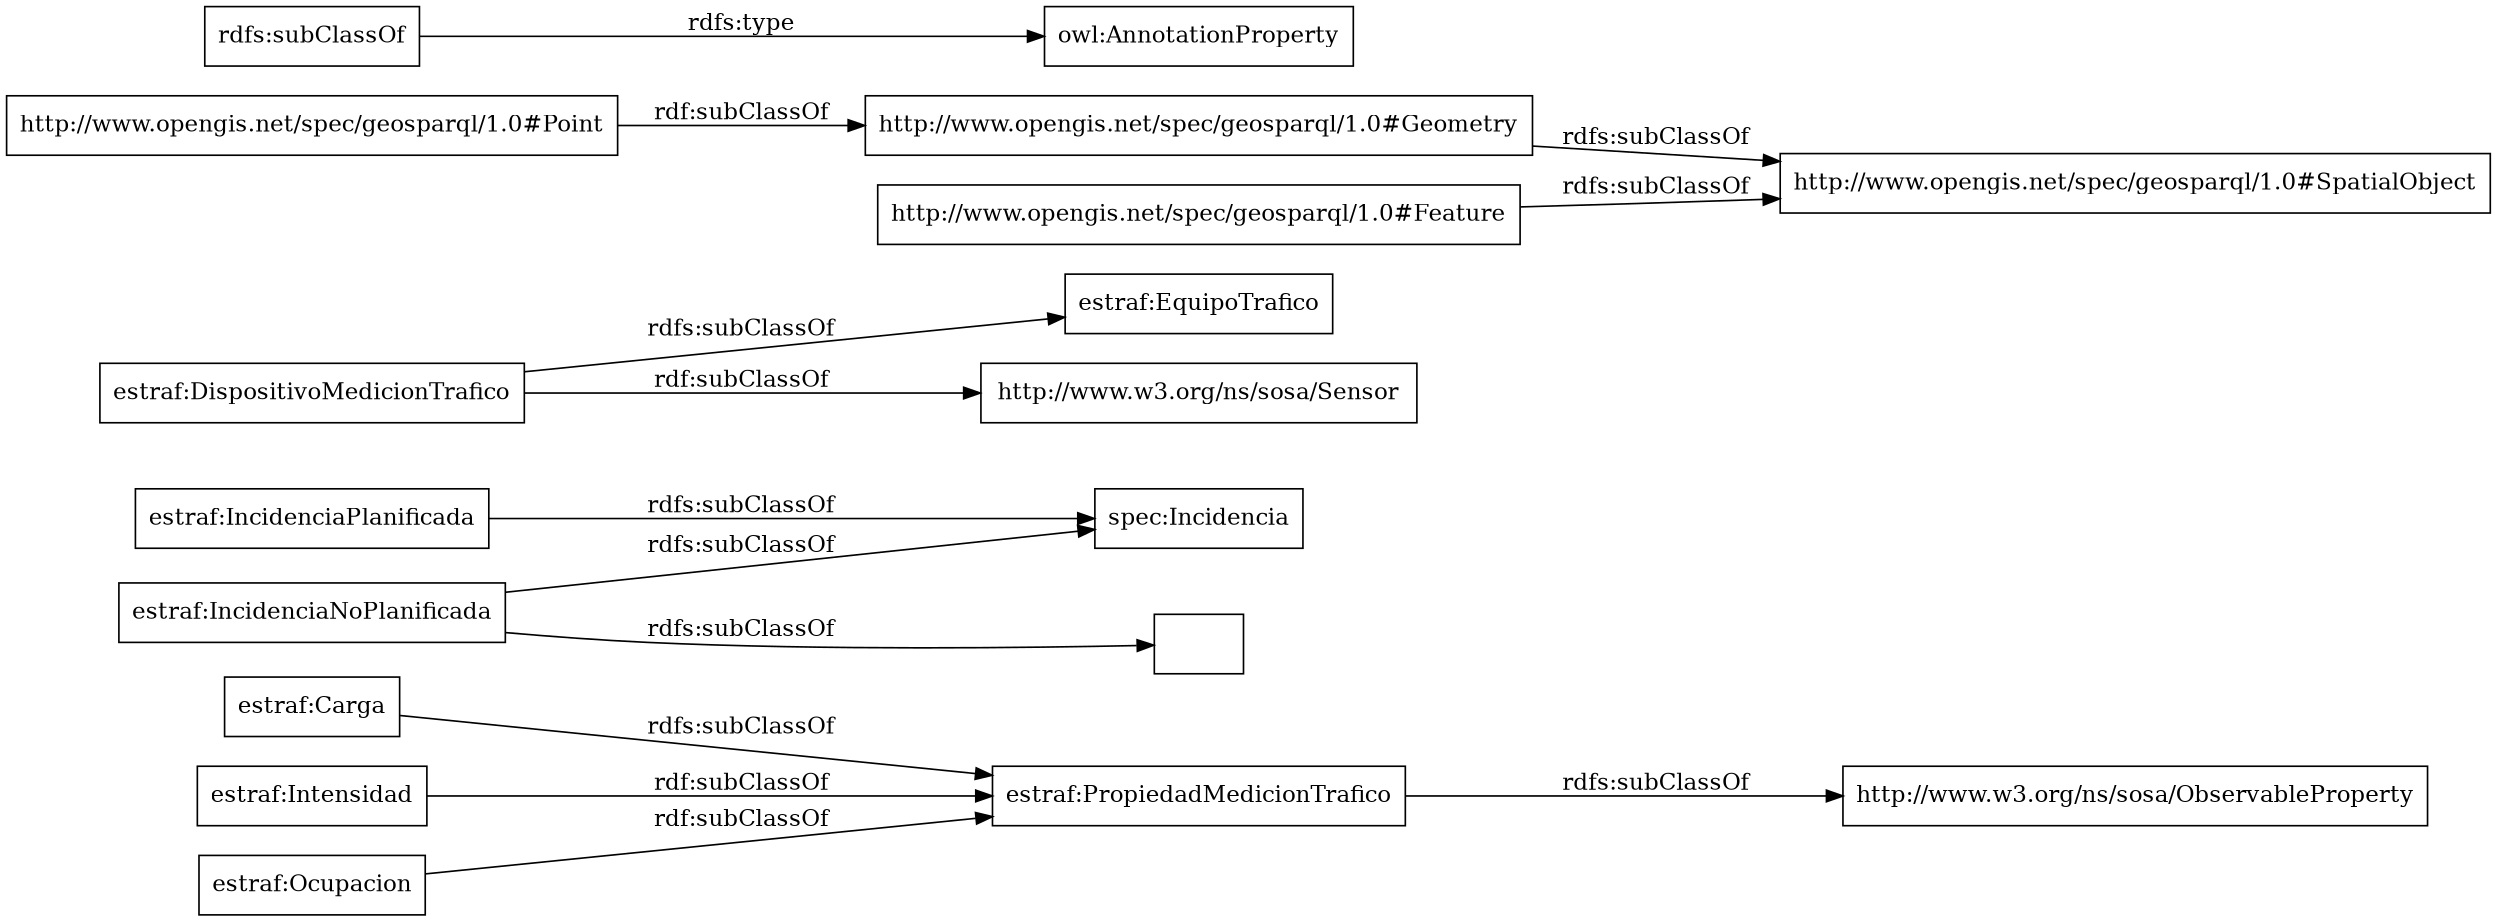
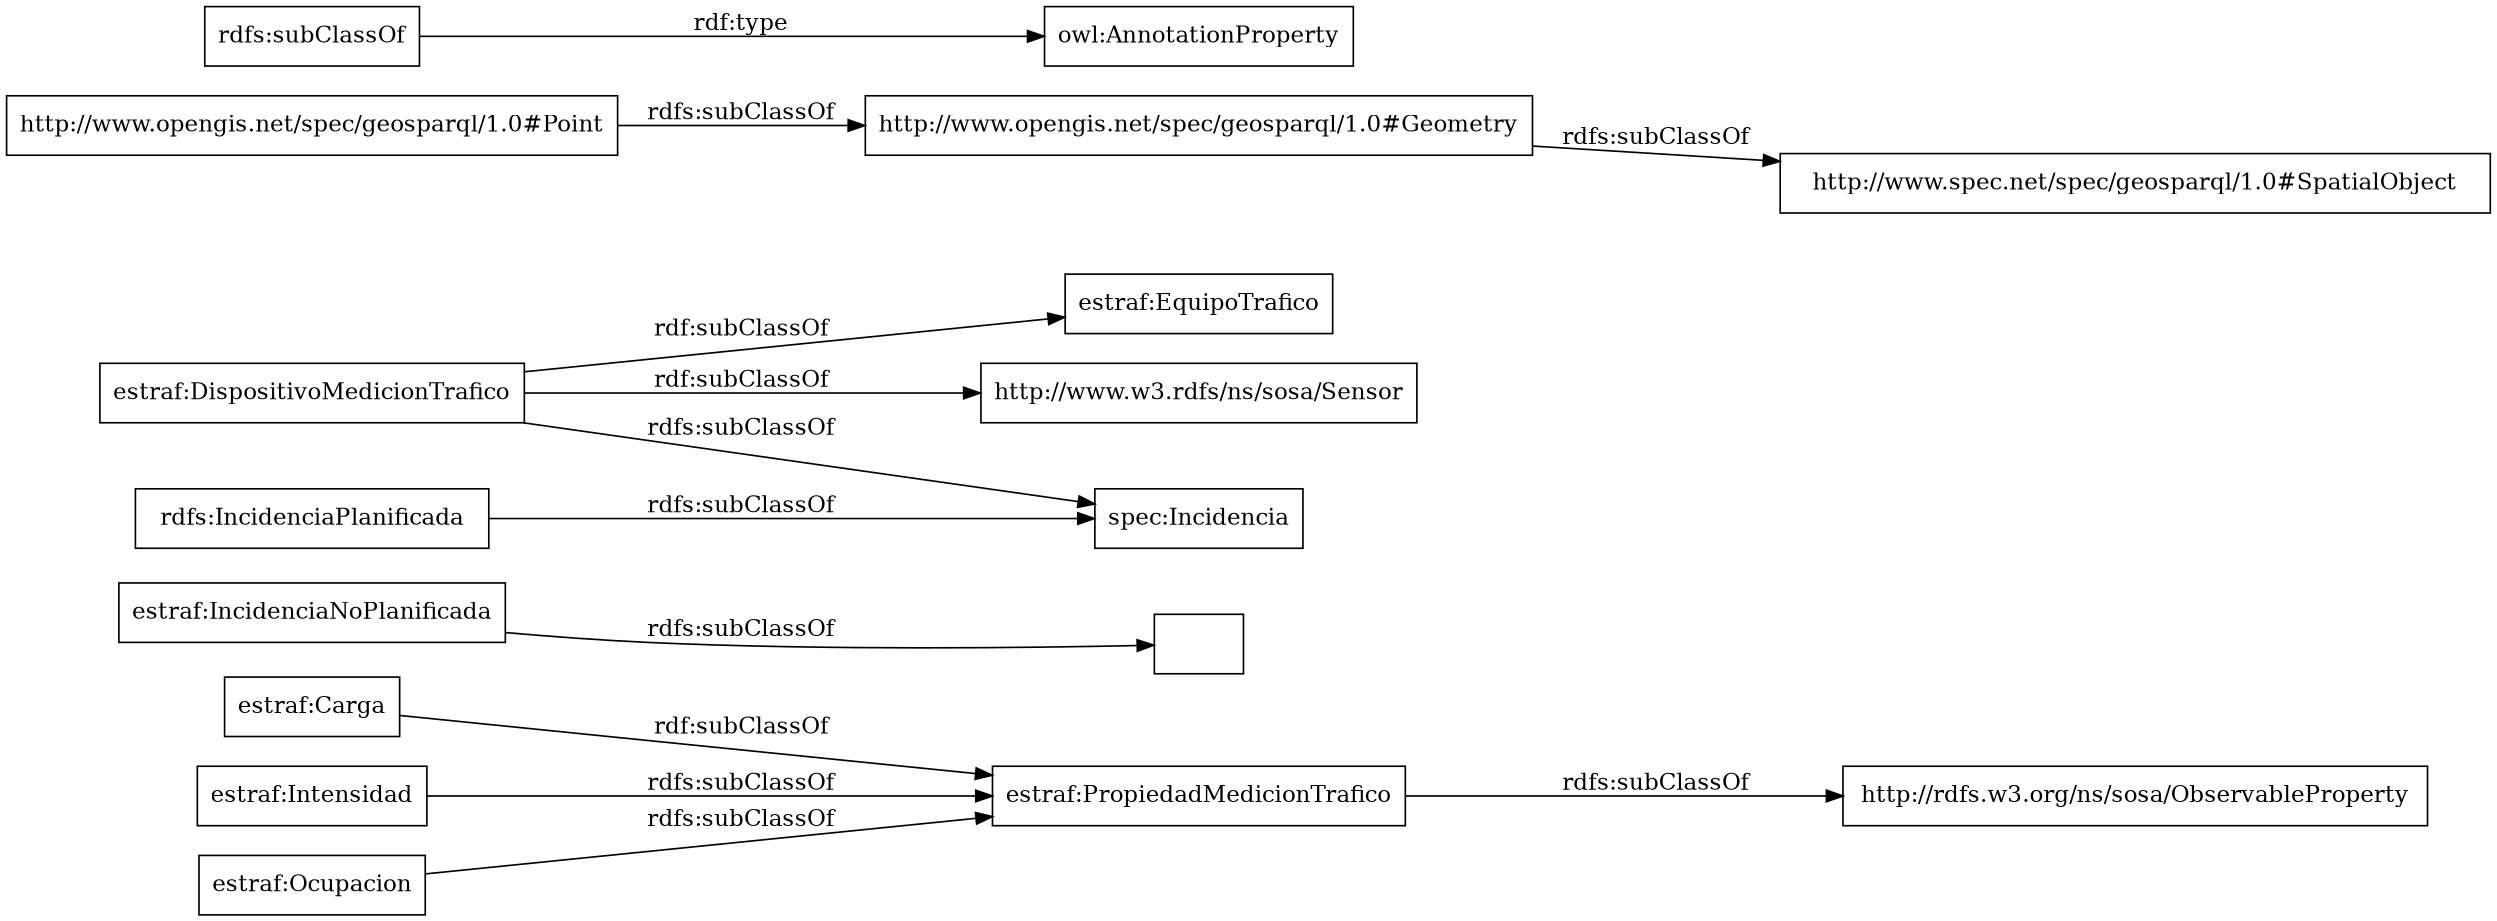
  digraph {
    rankdir=LR
    node [color=black shape=rectangle]
    "estraf:Carga"
    "estraf:PropiedadMedicionTrafico"
-   "http://www.w3.org/ns/sosa/ObservableProperty"
+   "http://www.w3.org/ns/sosa/ObservableProperty" [label="http://rdfs.w3.org/ns/sosa/ObservableProperty"]
    "estraf:DispositivoMedicionTrafico"
    "estraf:EquipoTrafico"
-   "http://www.w3.org/ns/sosa/Sensor"
+   "http://www.w3.org/ns/sosa/Sensor" [label="http://www.w3.rdfs/ns/sosa/Sensor"]
    "http://www.opengis.net/spec/geosparql/1.0#Point"
    "http://www.opengis.net/spec/geosparql/1.0#Geometry"
-   "http://www.opengis.net/spec/geosparql/1.0#SpatialObject"
+   "http://www.opengis.net/spec/geosparql/1.0#SpatialObject" [label="http://www.spec.net/spec/geosparql/1.0#SpatialObject"]
    "estraf:Intensidad"
    n11 [label="spec:Incidencia"]
-   "estraf:IncidenciaPlanificada"
+   "estraf:IncidenciaPlanificada" [label="rdfs:IncidenciaPlanificada"]
    "estraf:Ocupacion"
    "estraf:IncidenciaNoPlanificada"
    ""
-   "http://www.opengis.net/spec/geosparql/1.0#Feature"
    "rdfs:subClassOf"
    "owl:AnnotationProperty"
-   "estraf:Carga" -> "estraf:PropiedadMedicionTrafico" [label="rdfs:subClassOf"]
+   "estraf:Carga" -> "estraf:PropiedadMedicionTrafico" [label="rdf:subClassOf"]
    "estraf:PropiedadMedicionTrafico" -> "http://www.w3.org/ns/sosa/ObservableProperty" [label="rdfs:subClassOf"]
-   "estraf:DispositivoMedicionTrafico" -> "estraf:EquipoTrafico" [label="rdfs:subClassOf"]
+   "estraf:DispositivoMedicionTrafico" -> "estraf:EquipoTrafico" [label="rdf:subClassOf"]
    "estraf:DispositivoMedicionTrafico" -> "http://www.w3.org/ns/sosa/Sensor" [label="rdf:subClassOf"]
-   "http://www.opengis.net/spec/geosparql/1.0#Point" -> "http://www.opengis.net/spec/geosparql/1.0#Geometry" [label="rdf:subClassOf"]
+   "http://www.opengis.net/spec/geosparql/1.0#Point" -> "http://www.opengis.net/spec/geosparql/1.0#Geometry" [label="rdfs:subClassOf"]
    "http://www.opengis.net/spec/geosparql/1.0#Geometry" -> "http://www.opengis.net/spec/geosparql/1.0#SpatialObject" [label="rdfs:subClassOf"]
-   "estraf:Intensidad" -> "estraf:PropiedadMedicionTrafico" [label="rdf:subClassOf"]
+   "estraf:Intensidad" -> "estraf:PropiedadMedicionTrafico" [label="rdfs:subClassOf"]
    "estraf:IncidenciaPlanificada" -> n11 [label="rdfs:subClassOf"]
-   "estraf:Ocupacion" -> "estraf:PropiedadMedicionTrafico" [label="rdf:subClassOf"]
-   "estraf:IncidenciaNoPlanificada" -> n11 [label="rdfs:subClassOf"]
+   "estraf:Ocupacion" -> "estraf:PropiedadMedicionTrafico" [label="rdfs:subClassOf"]
+   "estraf:DispositivoMedicionTrafico" -> n11 [label="rdfs:subClassOf"]
    "estraf:IncidenciaNoPlanificada" -> "" [label="rdfs:subClassOf"]
-   "http://www.opengis.net/spec/geosparql/1.0#Feature" -> "http://www.opengis.net/spec/geosparql/1.0#SpatialObject" [label="rdfs:subClassOf"]
-   "rdfs:subClassOf" -> "owl:AnnotationProperty" [label="rdfs:type"]
+   "rdfs:subClassOf" -> "owl:AnnotationProperty" [label="rdf:type"]
  }
